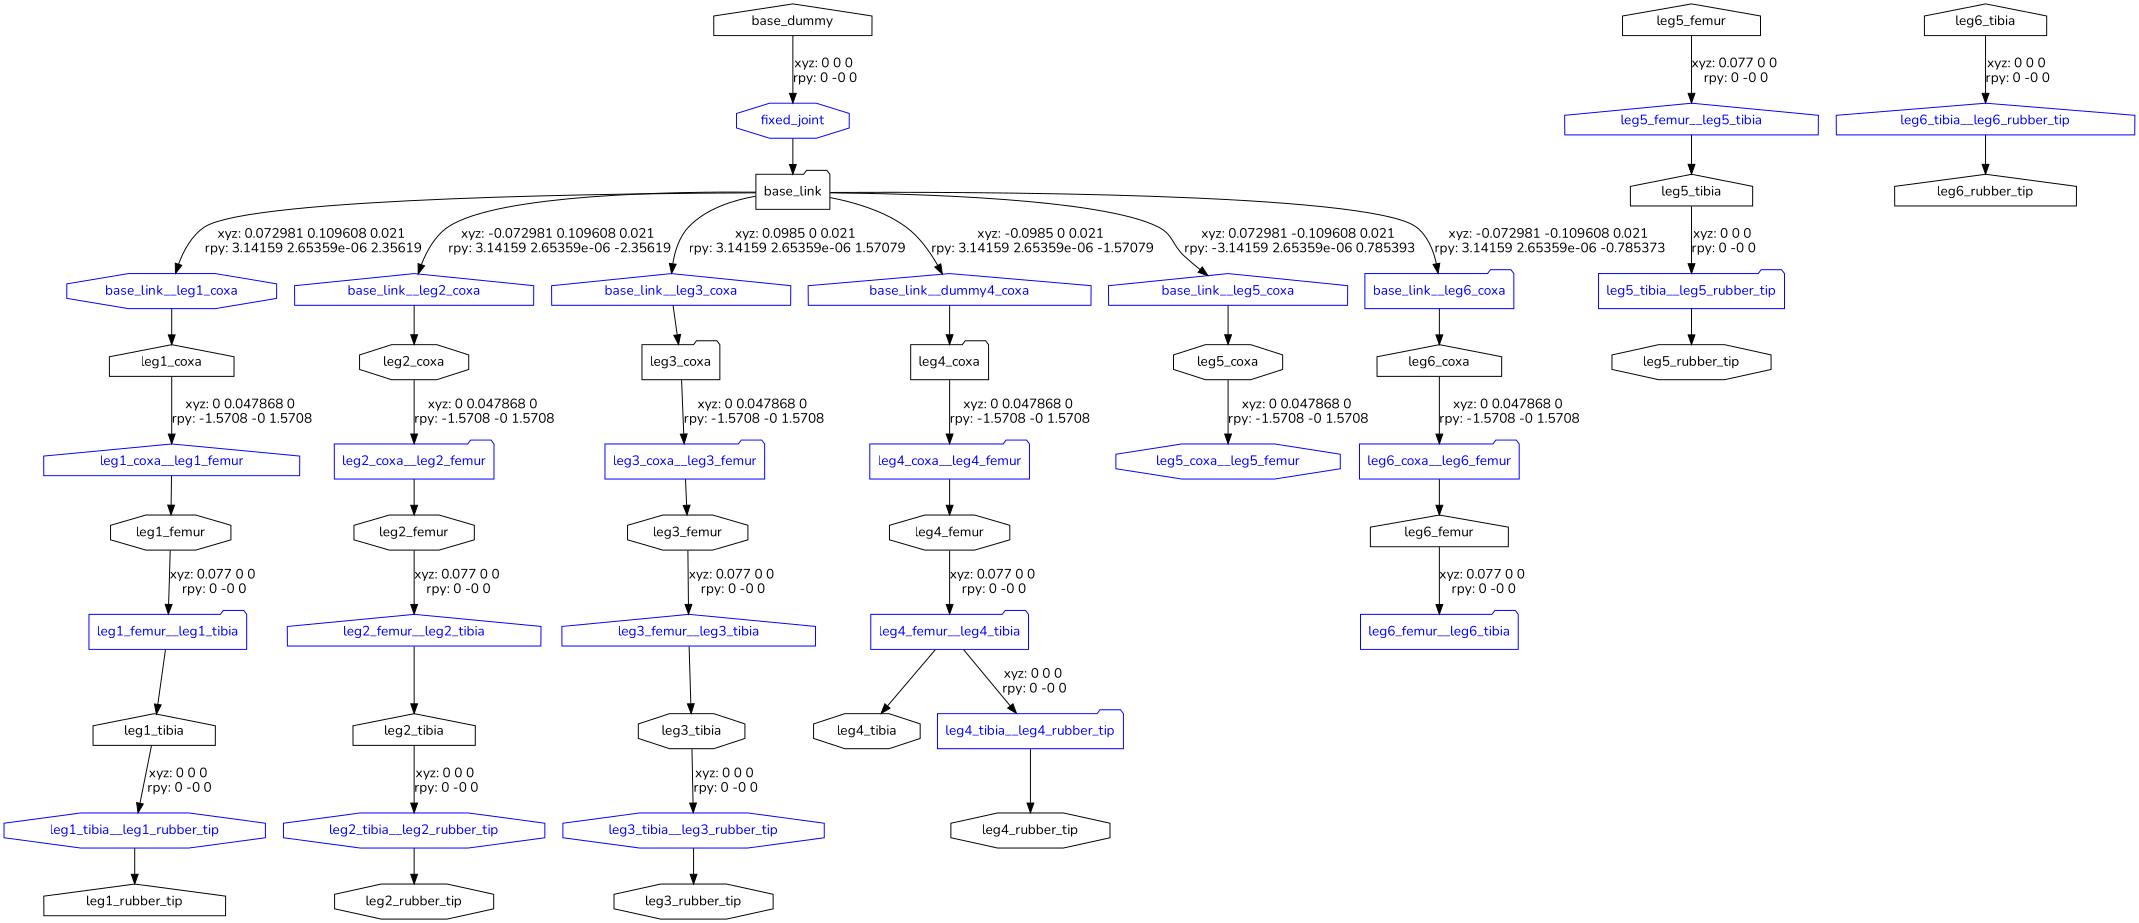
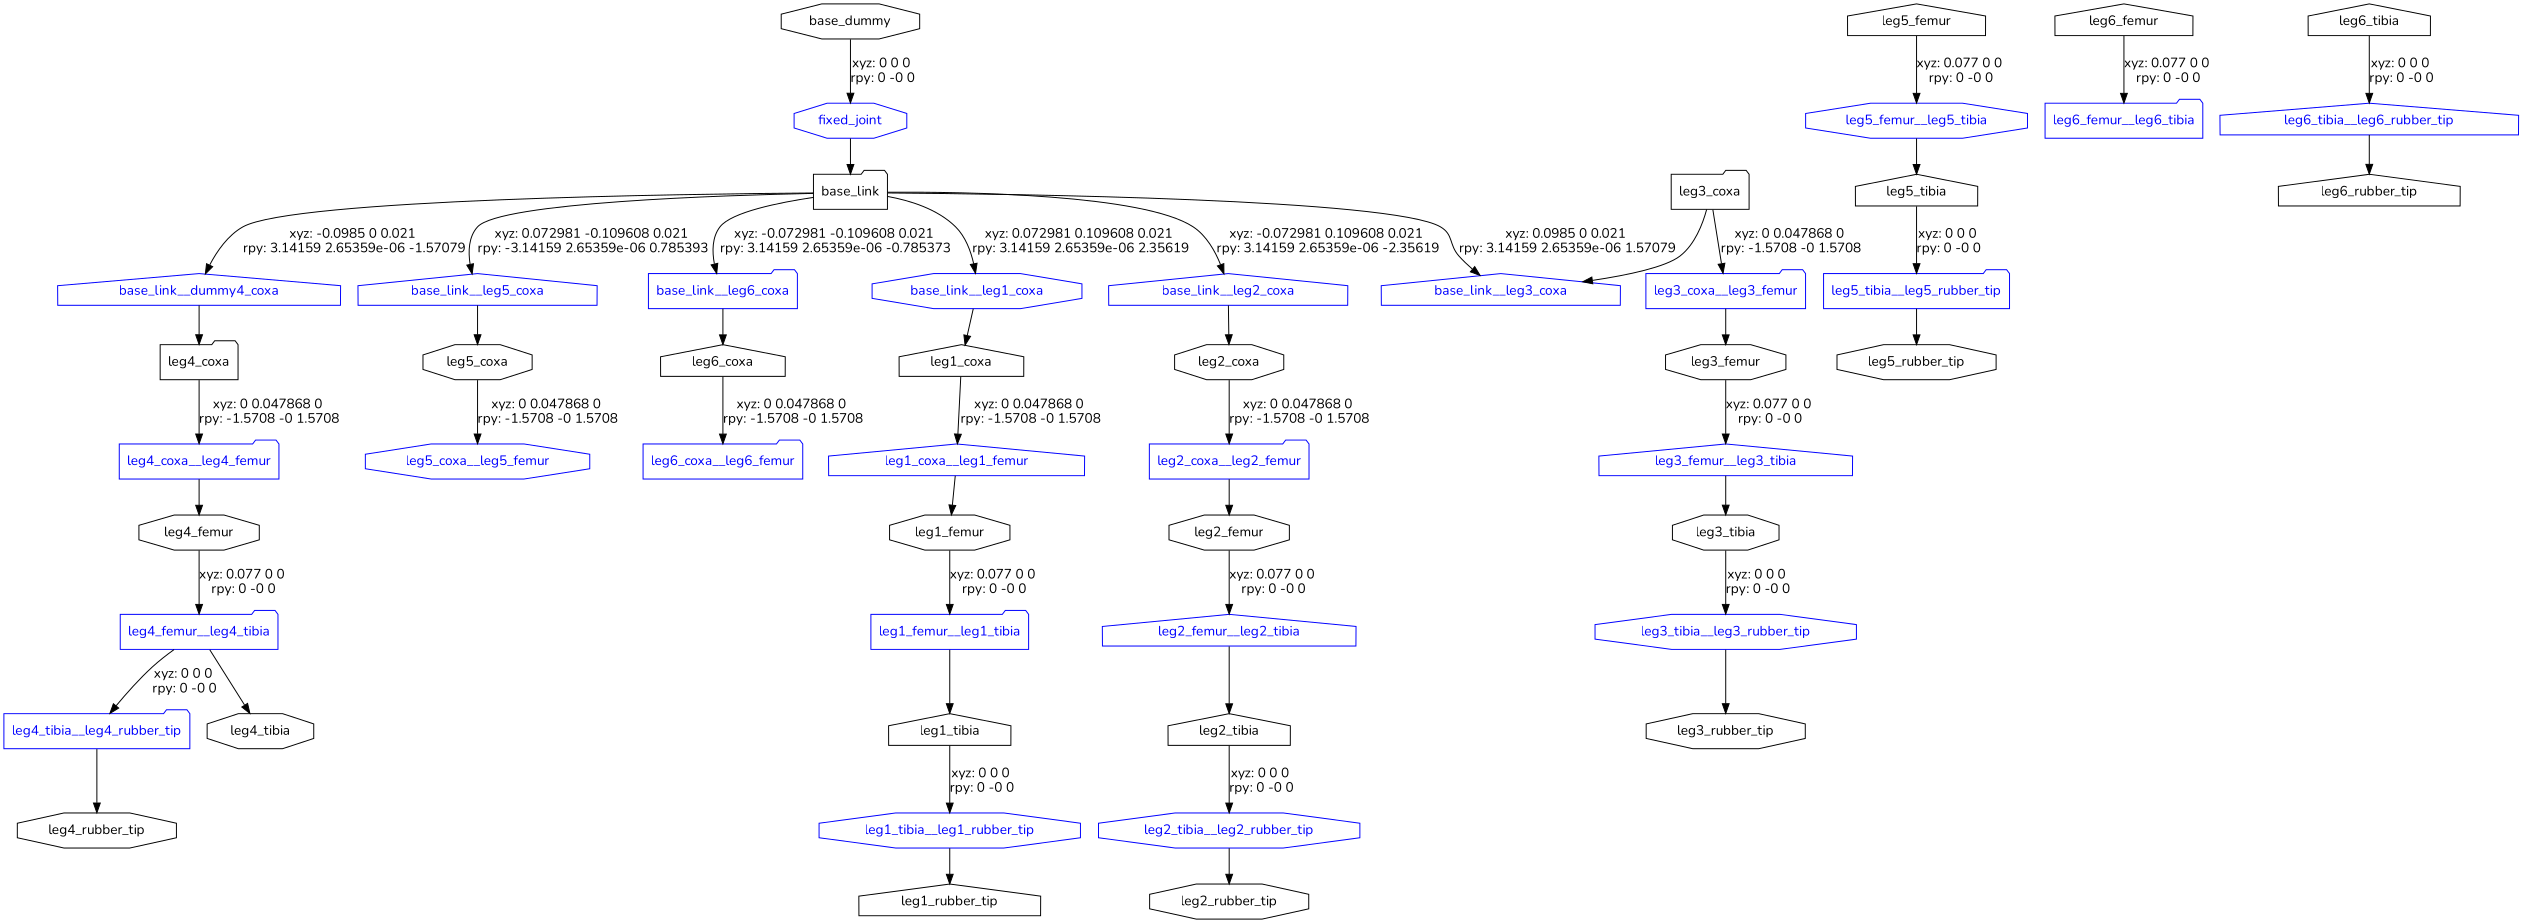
  digraph {
    fontname=Nunito
    node [fontname=Nunito shape=octagon]
    edge [fontname=Nunito]
-   n1 [label=base_dummy shape=house]
+   n1 [label=base_dummy]
    fixed_joint [color=blue fontcolor=blue]
    n3 [label=base_link shape=folder]
    base_link__leg1_coxa [color=blue fontcolor=blue]
    base_link__leg2_coxa [color=blue fontcolor=blue shape=house]
    base_link__leg3_coxa [color=blue fontcolor=blue shape=house]
    n7 [color=blue fontcolor=blue label=base_link__dummy4_coxa shape=house]
    base_link__leg5_coxa [color=blue fontcolor=blue shape=house]
    base_link__leg6_coxa [color=blue fontcolor=blue shape=folder]
    n10 [label=leg1_coxa shape=house]
    n11 [label=leg2_coxa]
    n12 [label=leg3_coxa shape=folder]
    n13 [label=leg4_coxa shape=folder]
    n14 [label=leg5_coxa]
    n15 [label=leg6_coxa shape=house]
    leg1_coxa__leg1_femur [color=blue fontcolor=blue shape=house]
    n17 [label=leg1_femur]
    leg1_femur__leg1_tibia [color=blue fontcolor=blue shape=folder]
    n19 [label=leg1_tibia shape=house]
    leg1_tibia__leg1_rubber_tip [color=blue fontcolor=blue]
    n21 [label=leg1_rubber_tip shape=house]
    leg2_coxa__leg2_femur [color=blue fontcolor=blue shape=folder]
    n23 [label=leg2_femur]
    leg2_femur__leg2_tibia [color=blue fontcolor=blue shape=house]
    n25 [label=leg2_tibia shape=house]
    leg2_tibia__leg2_rubber_tip [color=blue fontcolor=blue]
    n27 [label=leg2_rubber_tip]
    leg3_coxa__leg3_femur [color=blue fontcolor=blue shape=folder]
    n29 [label=leg3_femur]
    leg3_femur__leg3_tibia [color=blue fontcolor=blue shape=house]
    n31 [label=leg3_tibia]
    leg3_tibia__leg3_rubber_tip [color=blue fontcolor=blue]
    n33 [label=leg3_rubber_tip]
    leg4_coxa__leg4_femur [color=blue fontcolor=blue shape=folder]
    n35 [label=leg4_femur]
    leg4_femur__leg4_tibia [color=blue fontcolor=blue shape=folder]
    n37 [label=leg4_tibia]
    leg4_tibia__leg4_rubber_tip [color=blue fontcolor=blue shape=folder]
    n39 [label=leg4_rubber_tip]
    leg5_coxa__leg5_femur [color=blue fontcolor=blue]
    n41 [label=leg5_femur shape=house]
-   leg5_femur__leg5_tibia [color=blue fontcolor=blue shape=house]
+   leg5_femur__leg5_tibia [color=blue fontcolor=blue]
    n43 [label=leg5_tibia shape=house]
    leg5_tibia__leg5_rubber_tip [color=blue fontcolor=blue shape=folder]
    n45 [label=leg5_rubber_tip]
    leg6_coxa__leg6_femur [color=blue fontcolor=blue shape=folder]
    n47 [label=leg6_femur shape=house]
    leg6_femur__leg6_tibia [color=blue fontcolor=blue shape=folder]
    n49 [label=leg6_tibia shape=house]
    leg6_tibia__leg6_rubber_tip [color=blue fontcolor=blue shape=house]
    n51 [label=leg6_rubber_tip shape=house]
    n1 -> fixed_joint [label="xyz: 0 0 0 \nrpy: 0 -0 0"]
    fixed_joint -> n3
    n3 -> base_link__leg1_coxa [label="xyz: 0.072981 0.109608 0.021 \nrpy: 3.14159 2.65359e-06 2.35619"]
    n3 -> base_link__leg2_coxa [label="xyz: -0.072981 0.109608 0.021 \nrpy: 3.14159 2.65359e-06 -2.35619"]
    n3 -> base_link__leg3_coxa [label="xyz: 0.0985 0 0.021 \nrpy: 3.14159 2.65359e-06 1.57079"]
    n3 -> n7 [label="xyz: -0.0985 0 0.021 \nrpy: 3.14159 2.65359e-06 -1.57079"]
    n3 -> base_link__leg5_coxa [label="xyz: 0.072981 -0.109608 0.021 \nrpy: -3.14159 2.65359e-06 0.785393"]
    n3 -> base_link__leg6_coxa [label="xyz: -0.072981 -0.109608 0.021 \nrpy: 3.14159 2.65359e-06 -0.785373"]
    base_link__leg1_coxa -> n10
    base_link__leg2_coxa -> n11
-   base_link__leg3_coxa -> n12
+   n12 -> base_link__leg3_coxa
    n7 -> n13
    base_link__leg5_coxa -> n14
    base_link__leg6_coxa -> n15
    n10 -> leg1_coxa__leg1_femur [label="xyz: 0 0.047868 0 \nrpy: -1.5708 -0 1.5708"]
    n11 -> leg2_coxa__leg2_femur [label="xyz: 0 0.047868 0 \nrpy: -1.5708 -0 1.5708"]
    n12 -> leg3_coxa__leg3_femur [label="xyz: 0 0.047868 0 \nrpy: -1.5708 -0 1.5708"]
    n13 -> leg4_coxa__leg4_femur [label="xyz: 0 0.047868 0 \nrpy: -1.5708 -0 1.5708"]
    n14 -> leg5_coxa__leg5_femur [label="xyz: 0 0.047868 0 \nrpy: -1.5708 -0 1.5708"]
    n15 -> leg6_coxa__leg6_femur [label="xyz: 0 0.047868 0 \nrpy: -1.5708 -0 1.5708"]
    leg1_coxa__leg1_femur -> n17
    n17 -> leg1_femur__leg1_tibia [label="xyz: 0.077 0 0 \nrpy: 0 -0 0"]
    leg1_femur__leg1_tibia -> n19
    n19 -> leg1_tibia__leg1_rubber_tip [label="xyz: 0 0 0 \nrpy: 0 -0 0"]
    leg1_tibia__leg1_rubber_tip -> n21
    leg2_coxa__leg2_femur -> n23
    n23 -> leg2_femur__leg2_tibia [label="xyz: 0.077 0 0 \nrpy: 0 -0 0"]
    leg2_femur__leg2_tibia -> n25
    n25 -> leg2_tibia__leg2_rubber_tip [label="xyz: 0 0 0 \nrpy: 0 -0 0"]
    leg2_tibia__leg2_rubber_tip -> n27
    leg3_coxa__leg3_femur -> n29
    n29 -> leg3_femur__leg3_tibia [label="xyz: 0.077 0 0 \nrpy: 0 -0 0"]
    leg3_femur__leg3_tibia -> n31
    n31 -> leg3_tibia__leg3_rubber_tip [label="xyz: 0 0 0 \nrpy: 0 -0 0"]
    leg3_tibia__leg3_rubber_tip -> n33
    leg4_coxa__leg4_femur -> n35
    n35 -> leg4_femur__leg4_tibia [label="xyz: 0.077 0 0 \nrpy: 0 -0 0"]
    leg4_femur__leg4_tibia -> n37
    leg4_femur__leg4_tibia -> leg4_tibia__leg4_rubber_tip [label="xyz: 0 0 0 \nrpy: 0 -0 0"]
    leg4_tibia__leg4_rubber_tip -> n39
    n41 -> leg5_femur__leg5_tibia [label="xyz: 0.077 0 0 \nrpy: 0 -0 0"]
    leg5_femur__leg5_tibia -> n43
    n43 -> leg5_tibia__leg5_rubber_tip [label="xyz: 0 0 0 \nrpy: 0 -0 0"]
    leg5_tibia__leg5_rubber_tip -> n45
-   leg6_coxa__leg6_femur -> n47
    n47 -> leg6_femur__leg6_tibia [label="xyz: 0.077 0 0 \nrpy: 0 -0 0"]
    n49 -> leg6_tibia__leg6_rubber_tip [label="xyz: 0 0 0 \nrpy: 0 -0 0"]
    leg6_tibia__leg6_rubber_tip -> n51
  }
